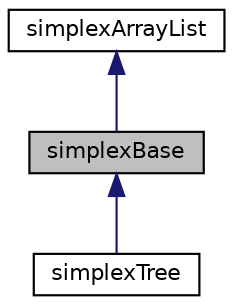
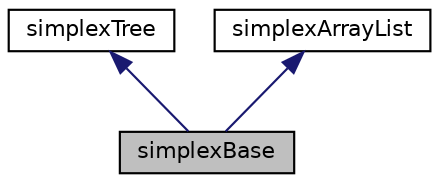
  digraph {
    node [color=black fillcolor=white fontname=Helvetica fontsize=10 shape=record style=filled]
    edge [color=midnightblue dir=back fontname=Helvetica fontsize=10 labelfontname=Helvetica labelfontsize=10 style=solid]
    n1 [fillcolor=grey75 fontcolor=black height=0.2 label=simplexBase width=0.4]
    n2 [height=0.2 label=simplexTree width=0.4]
    n3 [height=0.2 label=simplexArrayList width=0.4]
-   n1 -> n2
+   n2 -> n1
    n3 -> n1
  }
